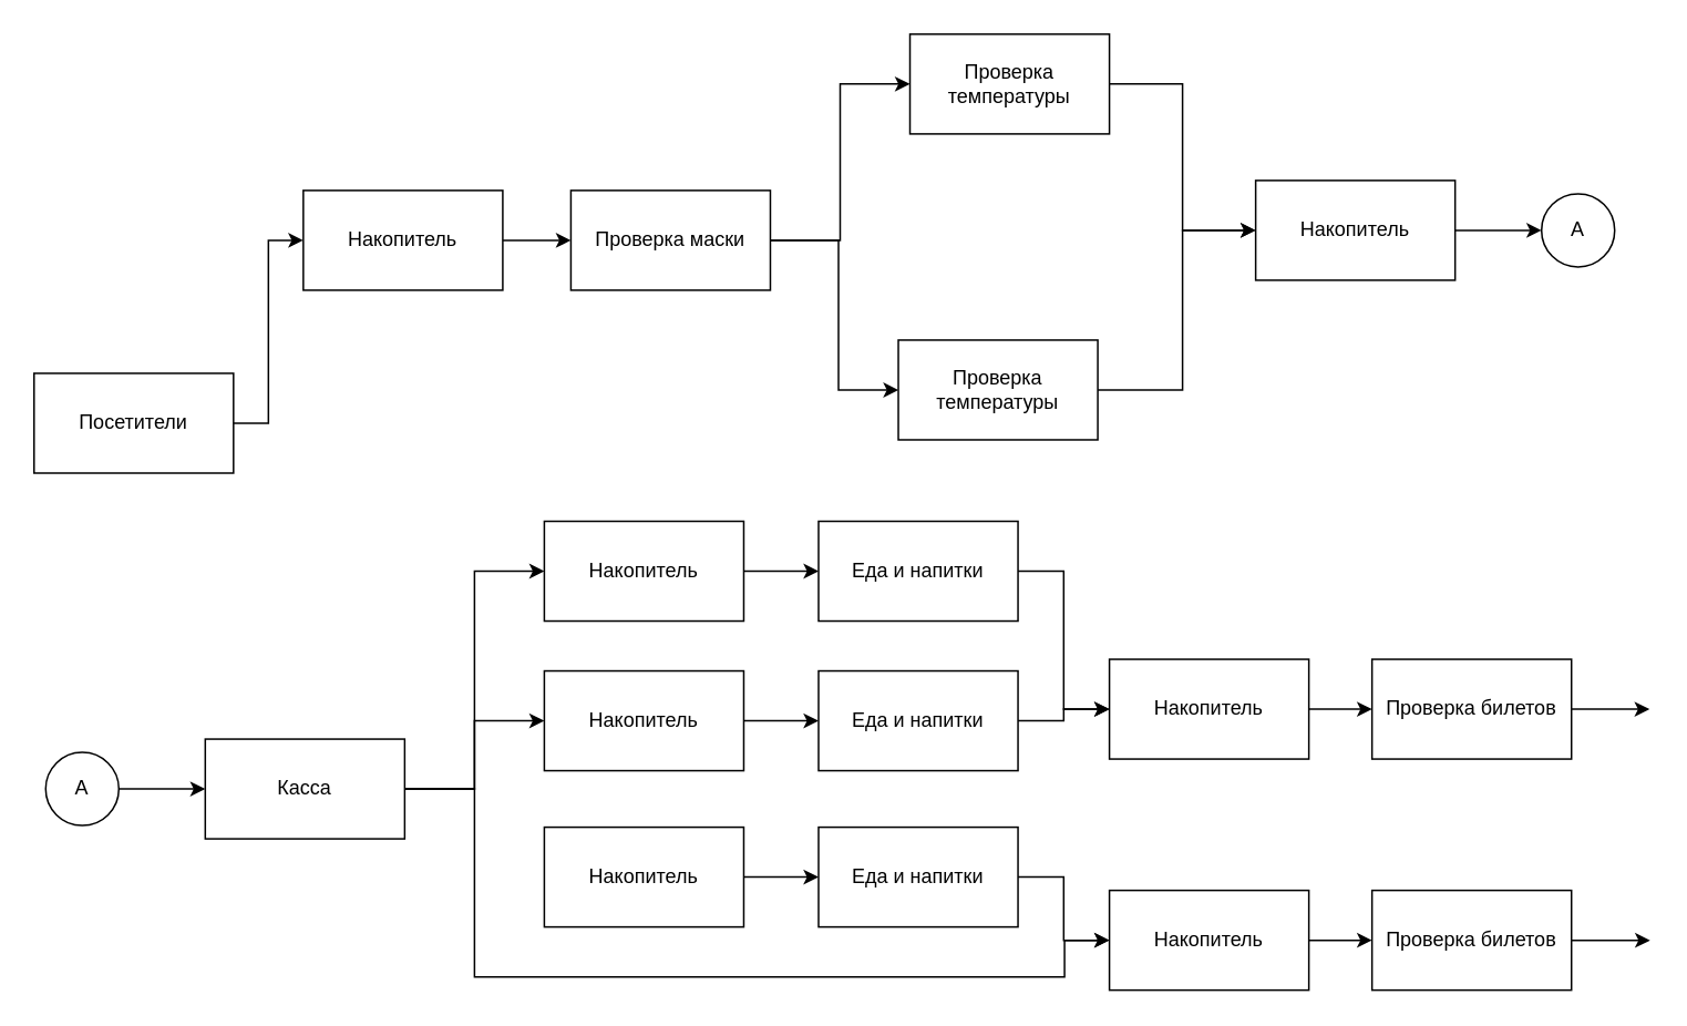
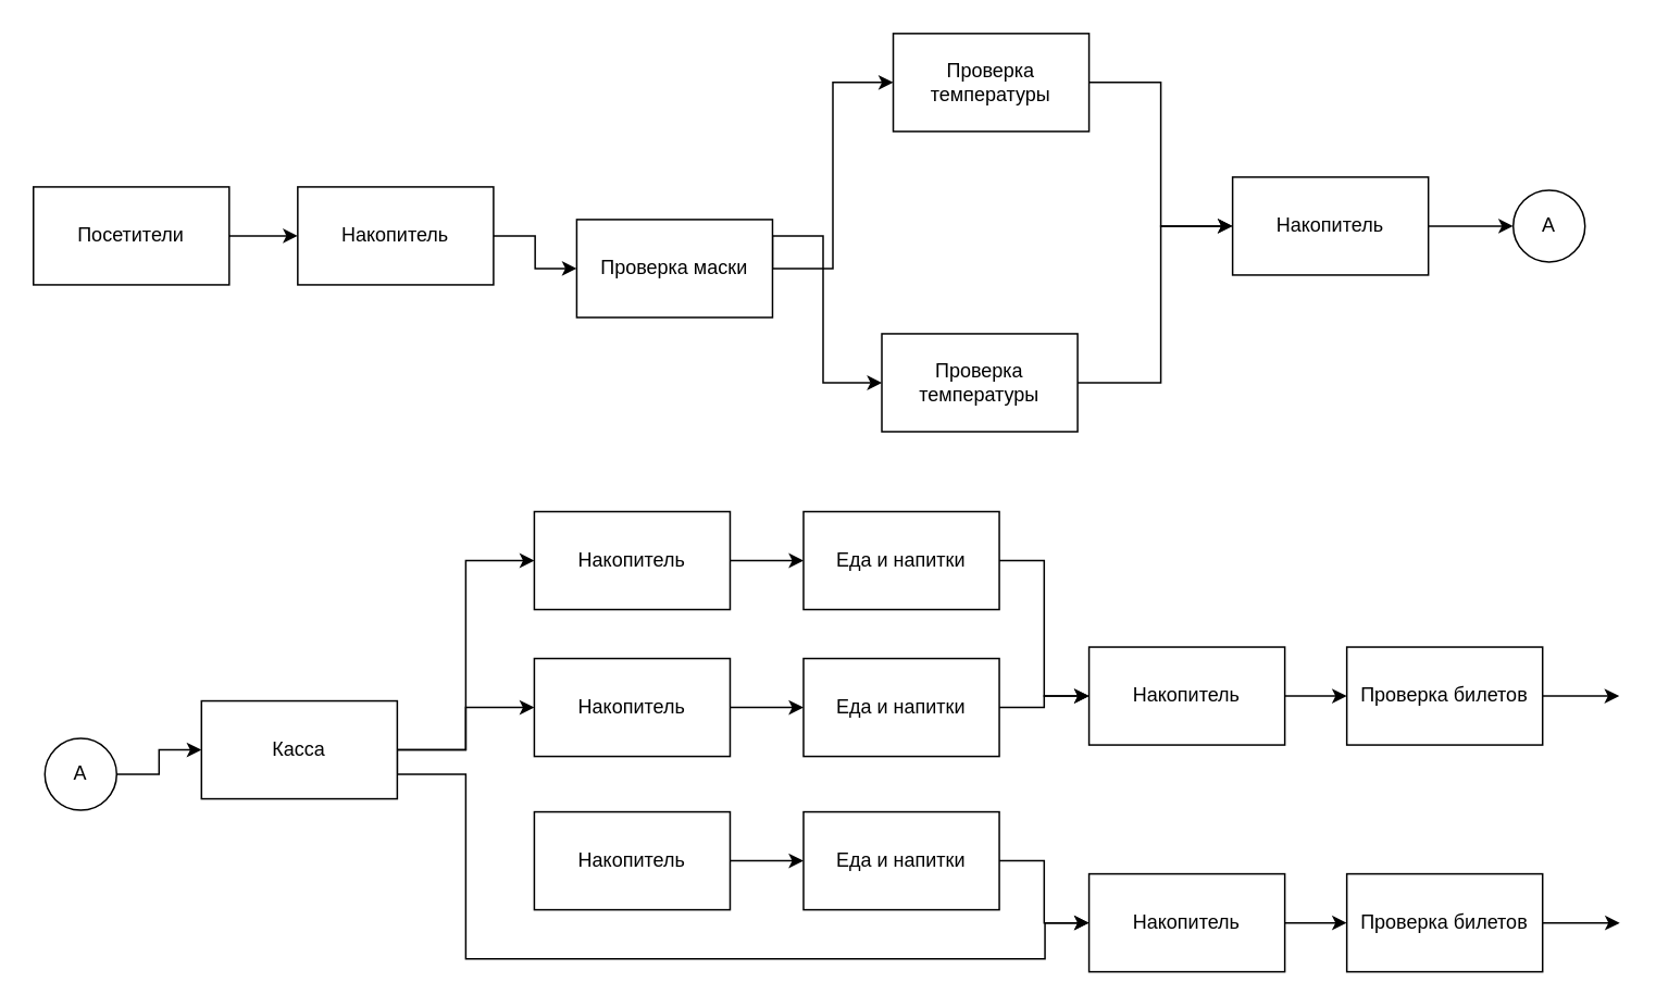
  <mxCell id="0" />
  <mxCell id="1" parent="0" />
  <mxCell id="2" style="edgeStyle=orthogonalEdgeStyle;rounded=0;orthogonalLoop=1;jettySize=auto;html=1;exitX=1;exitY=0.5;exitDx=0;exitDy=0;entryX=0;entryY=0.5;entryDx=0;entryDy=0;" parent="1" source="4" target="6" edge="1"><mxGeometry relative="1" as="geometry" /></mxCell>
  <mxCell id="3" style="edgeStyle=orthogonalEdgeStyle;rounded=0;orthogonalLoop=1;jettySize=auto;html=1;exitX=1;exitY=0.5;exitDx=0;exitDy=0;" parent="1" source="4" target="8" edge="1"><mxGeometry relative="1" as="geometry"><Array as="points"><mxPoint x="504" y="144" /><mxPoint x="504" y="234" /></Array></mxGeometry></mxCell>
- <mxCell id="4" value="Проверка маски" style="rounded=0;whiteSpace=wrap;html=1;" parent="1" vertex="1"><mxGeometry x="343" y="114" width="120" height="60" as="geometry" /></mxCell>
+ <mxCell id="4" value="Проверка маски" style="rounded=0;whiteSpace=wrap;html=1;" parent="1" vertex="1"><mxGeometry x="353" y="134" width="120" height="60" as="geometry" /></mxCell>
  <mxCell id="5" style="edgeStyle=orthogonalEdgeStyle;rounded=0;orthogonalLoop=1;jettySize=auto;html=1;exitX=1;exitY=0.5;exitDx=0;exitDy=0;entryX=0;entryY=0.5;entryDx=0;entryDy=0;" parent="1" source="6" target="26" edge="1"><mxGeometry relative="1" as="geometry"><mxPoint x="724" y="144" as="targetPoint" /></mxGeometry></mxCell>
  <mxCell id="6" value="Проверка температуры" style="rounded=0;whiteSpace=wrap;html=1;" parent="1" vertex="1"><mxGeometry x="547" y="20" width="120" height="60" as="geometry" /></mxCell>
  <mxCell id="7" style="edgeStyle=orthogonalEdgeStyle;rounded=0;orthogonalLoop=1;jettySize=auto;html=1;exitX=1;exitY=0.5;exitDx=0;exitDy=0;entryX=0;entryY=0.5;entryDx=0;entryDy=0;" parent="1" source="8" target="26" edge="1"><mxGeometry relative="1" as="geometry"><Array as="points"><mxPoint x="711" y="234" /><mxPoint x="711" y="138" /></Array><mxPoint x="724" y="144" as="targetPoint" /></mxGeometry></mxCell>
  <mxCell id="8" value="Проверка температуры" style="rounded=0;whiteSpace=wrap;html=1;" parent="1" vertex="1"><mxGeometry x="540" y="204" width="120" height="60" as="geometry" /></mxCell>
  <mxCell id="9" style="edgeStyle=orthogonalEdgeStyle;rounded=0;orthogonalLoop=1;jettySize=auto;html=1;exitX=1;exitY=0.5;exitDx=0;exitDy=0;entryX=0;entryY=0.5;entryDx=0;entryDy=0;" edge="1" parent="1" source="10" target="28"><mxGeometry relative="1" as="geometry" /></mxCell>
- <mxCell id="10" value="Посетители" style="rounded=0;whiteSpace=wrap;html=1;" parent="1" vertex="1"><mxGeometry x="20" y="224" width="120" height="60" as="geometry" /></mxCell>
+ <mxCell id="10" value="Посетители" style="rounded=0;whiteSpace=wrap;html=1;" parent="1" vertex="1"><mxGeometry x="20" y="114" width="120" height="60" as="geometry" /></mxCell>
  <mxCell id="11" style="edgeStyle=orthogonalEdgeStyle;rounded=0;orthogonalLoop=1;jettySize=auto;html=1;exitX=1;exitY=0.5;exitDx=0;exitDy=0;entryX=0;entryY=0.5;entryDx=0;entryDy=0;" edge="1" parent="1" source="14" target="33"><mxGeometry relative="1" as="geometry" /></mxCell>
  <mxCell id="12" style="edgeStyle=orthogonalEdgeStyle;rounded=0;orthogonalLoop=1;jettySize=auto;html=1;exitX=1;exitY=0.5;exitDx=0;exitDy=0;" edge="1" parent="1" source="14" target="35"><mxGeometry relative="1" as="geometry" /></mxCell>
  <mxCell id="13" style="edgeStyle=orthogonalEdgeStyle;rounded=0;orthogonalLoop=1;jettySize=auto;html=1;exitX=1;exitY=0.5;exitDx=0;exitDy=0;entryX=0;entryY=0.5;entryDx=0;entryDy=0;" edge="1" parent="1" source="14" target="41"><mxGeometry relative="1" as="geometry"><Array as="points"><mxPoint x="285" y="474" /><mxPoint x="285" y="587" /><mxPoint x="640" y="587" /><mxPoint x="640" y="565" /></Array></mxGeometry></mxCell>
- <mxCell id="14" value="Касса" style="rounded=0;whiteSpace=wrap;html=1;" vertex="1" parent="1"><mxGeometry x="123" y="444" width="120" height="60" as="geometry" /></mxCell>
+ <mxCell id="14" value="Касса" style="rounded=0;whiteSpace=wrap;html=1;" vertex="1" parent="1"><mxGeometry x="123" y="429" width="120" height="60" as="geometry" /></mxCell>
  <mxCell id="15" style="edgeStyle=orthogonalEdgeStyle;rounded=0;orthogonalLoop=1;jettySize=auto;html=1;exitX=1;exitY=0.5;exitDx=0;exitDy=0;entryX=0;entryY=0.5;entryDx=0;entryDy=0;" edge="1" parent="1" source="16" target="41"><mxGeometry relative="1" as="geometry" /></mxCell>
  <mxCell id="16" value="Еда и напитки" style="rounded=0;whiteSpace=wrap;html=1;" vertex="1" parent="1"><mxGeometry x="492" y="497" width="120" height="60" as="geometry" /></mxCell>
  <mxCell id="17" style="edgeStyle=orthogonalEdgeStyle;rounded=0;orthogonalLoop=1;jettySize=auto;html=1;exitX=1;exitY=0.5;exitDx=0;exitDy=0;entryX=0;entryY=0.5;entryDx=0;entryDy=0;" edge="1" parent="1" source="18" target="39"><mxGeometry relative="1" as="geometry" /></mxCell>
  <mxCell id="18" value="Еда и напитки" style="rounded=0;whiteSpace=wrap;html=1;" vertex="1" parent="1"><mxGeometry x="492" y="403" width="120" height="60" as="geometry" /></mxCell>
  <mxCell id="19" style="edgeStyle=orthogonalEdgeStyle;rounded=0;orthogonalLoop=1;jettySize=auto;html=1;exitX=1;exitY=0.5;exitDx=0;exitDy=0;entryX=0;entryY=0.5;entryDx=0;entryDy=0;" edge="1" parent="1" source="20" target="39"><mxGeometry relative="1" as="geometry" /></mxCell>
  <mxCell id="20" value="Еда и напитки" style="rounded=0;whiteSpace=wrap;html=1;" vertex="1" parent="1"><mxGeometry x="492" y="313" width="120" height="60" as="geometry" /></mxCell>
  <mxCell id="21" style="edgeStyle=orthogonalEdgeStyle;rounded=0;orthogonalLoop=1;jettySize=auto;html=1;exitX=1;exitY=0.5;exitDx=0;exitDy=0;" edge="1" parent="1" source="22"><mxGeometry relative="1" as="geometry"><mxPoint x="992" y="426" as="targetPoint" /></mxGeometry></mxCell>
  <mxCell id="22" value="Проверка билетов" style="rounded=0;whiteSpace=wrap;html=1;" vertex="1" parent="1"><mxGeometry x="825" y="396" width="120" height="60" as="geometry" /></mxCell>
  <mxCell id="23" style="edgeStyle=orthogonalEdgeStyle;rounded=0;orthogonalLoop=1;jettySize=auto;html=1;exitX=1;exitY=0.5;exitDx=0;exitDy=0;" edge="1" parent="1" source="24"><mxGeometry relative="1" as="geometry"><mxPoint x="992.294" y="565.059" as="targetPoint" /></mxGeometry></mxCell>
  <mxCell id="24" value="Проверка билетов" style="rounded=0;whiteSpace=wrap;html=1;" vertex="1" parent="1"><mxGeometry x="825" y="535" width="120" height="60" as="geometry" /></mxCell>
  <mxCell id="25" style="edgeStyle=orthogonalEdgeStyle;rounded=0;orthogonalLoop=1;jettySize=auto;html=1;exitX=1;exitY=0.5;exitDx=0;exitDy=0;entryX=0;entryY=0.5;entryDx=0;entryDy=0;" edge="1" parent="1" source="26" target="29"><mxGeometry relative="1" as="geometry" /></mxCell>
  <mxCell id="26" value="Накопитель" style="rounded=0;whiteSpace=wrap;html=1;" vertex="1" parent="1"><mxGeometry x="755" y="108" width="120" height="60" as="geometry" /></mxCell>
  <mxCell id="27" style="edgeStyle=orthogonalEdgeStyle;rounded=0;orthogonalLoop=1;jettySize=auto;html=1;exitX=1;exitY=0.5;exitDx=0;exitDy=0;entryX=0;entryY=0.5;entryDx=0;entryDy=0;" edge="1" parent="1" source="28" target="4"><mxGeometry relative="1" as="geometry" /></mxCell>
  <mxCell id="28" value="Накопитель" style="rounded=0;whiteSpace=wrap;html=1;" vertex="1" parent="1"><mxGeometry x="182" y="114" width="120" height="60" as="geometry" /></mxCell>
  <mxCell id="29" value="А" style="ellipse;whiteSpace=wrap;html=1;aspect=fixed;" vertex="1" parent="1"><mxGeometry x="927" y="116" width="44" height="44" as="geometry" /></mxCell>
  <mxCell id="30" style="edgeStyle=orthogonalEdgeStyle;rounded=0;orthogonalLoop=1;jettySize=auto;html=1;exitX=1;exitY=0.5;exitDx=0;exitDy=0;entryX=0;entryY=0.5;entryDx=0;entryDy=0;" edge="1" parent="1" source="31" target="14"><mxGeometry relative="1" as="geometry" /></mxCell>
  <mxCell id="31" value="А" style="ellipse;whiteSpace=wrap;html=1;aspect=fixed;" vertex="1" parent="1"><mxGeometry x="27" y="452" width="44" height="44" as="geometry" /></mxCell>
  <mxCell id="32" style="edgeStyle=orthogonalEdgeStyle;rounded=0;orthogonalLoop=1;jettySize=auto;html=1;exitX=1;exitY=0.5;exitDx=0;exitDy=0;entryX=0;entryY=0.5;entryDx=0;entryDy=0;" edge="1" parent="1" source="33" target="20"><mxGeometry relative="1" as="geometry" /></mxCell>
  <mxCell id="33" value="Накопитель" style="rounded=0;whiteSpace=wrap;html=1;" vertex="1" parent="1"><mxGeometry x="327" y="313" width="120" height="60" as="geometry" /></mxCell>
  <mxCell id="34" style="edgeStyle=orthogonalEdgeStyle;rounded=0;orthogonalLoop=1;jettySize=auto;html=1;exitX=1;exitY=0.5;exitDx=0;exitDy=0;entryX=0;entryY=0.5;entryDx=0;entryDy=0;" edge="1" parent="1" source="35" target="18"><mxGeometry relative="1" as="geometry" /></mxCell>
  <mxCell id="35" value="Накопитель" style="rounded=0;whiteSpace=wrap;html=1;" vertex="1" parent="1"><mxGeometry x="327" y="403" width="120" height="60" as="geometry" /></mxCell>
  <mxCell id="36" style="edgeStyle=orthogonalEdgeStyle;rounded=0;orthogonalLoop=1;jettySize=auto;html=1;exitX=1;exitY=0.5;exitDx=0;exitDy=0;" edge="1" parent="1" source="37" target="16"><mxGeometry relative="1" as="geometry" /></mxCell>
  <mxCell id="37" value="Накопитель" style="rounded=0;whiteSpace=wrap;html=1;" vertex="1" parent="1"><mxGeometry x="327" y="497" width="120" height="60" as="geometry" /></mxCell>
  <mxCell id="38" style="edgeStyle=orthogonalEdgeStyle;rounded=0;orthogonalLoop=1;jettySize=auto;html=1;exitX=1;exitY=0.5;exitDx=0;exitDy=0;entryX=0;entryY=0.5;entryDx=0;entryDy=0;" edge="1" parent="1" source="39" target="22"><mxGeometry relative="1" as="geometry" /></mxCell>
  <mxCell id="39" value="Накопитель" style="rounded=0;whiteSpace=wrap;html=1;" vertex="1" parent="1"><mxGeometry x="667" y="396" width="120" height="60" as="geometry" /></mxCell>
  <mxCell id="40" style="edgeStyle=orthogonalEdgeStyle;rounded=0;orthogonalLoop=1;jettySize=auto;html=1;exitX=1;exitY=0.5;exitDx=0;exitDy=0;entryX=0;entryY=0.5;entryDx=0;entryDy=0;" edge="1" parent="1" source="41" target="24"><mxGeometry relative="1" as="geometry" /></mxCell>
  <mxCell id="41" value="Накопитель" style="rounded=0;whiteSpace=wrap;html=1;" vertex="1" parent="1"><mxGeometry x="667" y="535" width="120" height="60" as="geometry" /></mxCell>
